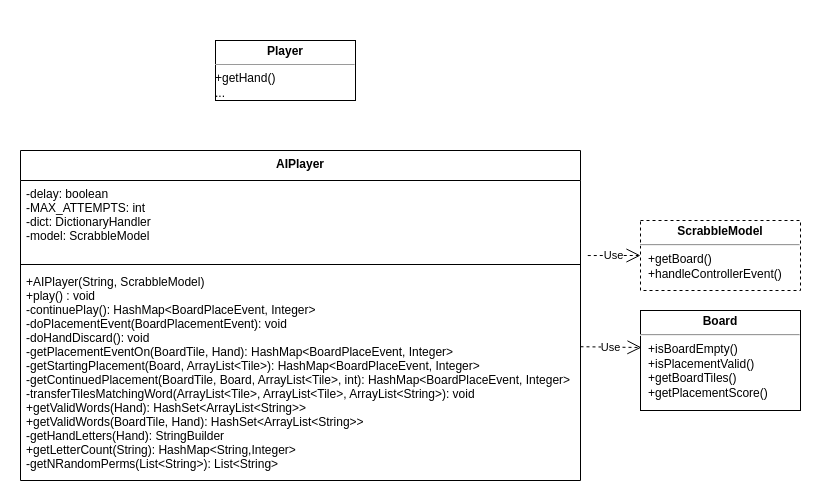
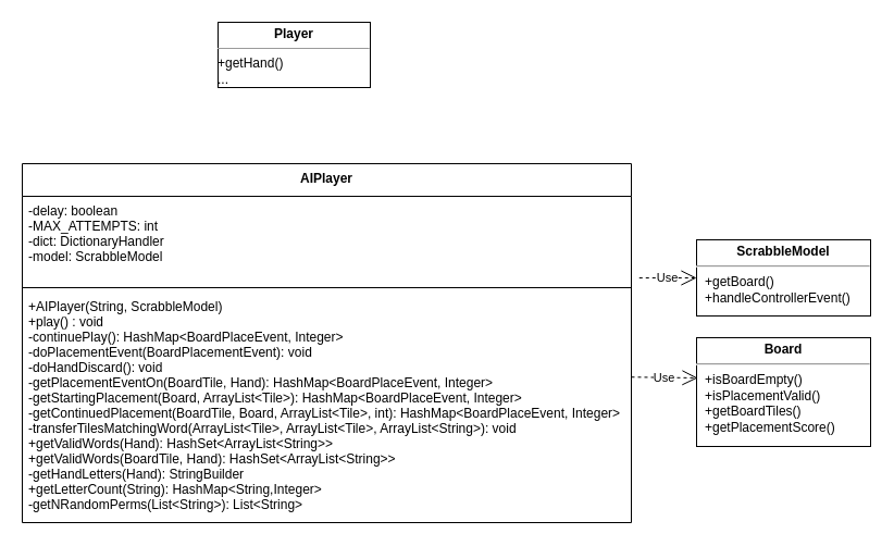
  <mxCell id="0" />
  <mxCell id="1" parent="0" />
  <mxCell id="2" value="AIPlayer" style="swimlane;fontStyle=1;align=center;verticalAlign=top;childLayout=stackLayout;horizontal=1;startSize=30;horizontalStack=0;resizeParent=1;resizeParentMax=0;resizeLast=0;collapsible=1;marginBottom=0;" parent="1" vertex="1"><mxGeometry x="20" y="150" width="560" height="330" as="geometry" /></mxCell>
  <mxCell id="3" value="-delay: boolean&#10;-MAX_ATTEMPTS: int&#10;-dict: DictionaryHandler&#10;-model: ScrabbleModel" style="text;strokeColor=none;fillColor=none;align=left;verticalAlign=top;spacingLeft=4;spacingRight=4;overflow=hidden;rotatable=0;points=[[0,0.5],[1,0.5]];portConstraint=eastwest;" parent="2" vertex="1"><mxGeometry y="30" width="560" height="80" as="geometry" /></mxCell>
  <mxCell id="4" value="" style="line;strokeWidth=1;fillColor=none;align=left;verticalAlign=middle;spacingTop=-1;spacingLeft=3;spacingRight=3;rotatable=0;labelPosition=right;points=[];portConstraint=eastwest;" parent="2" vertex="1"><mxGeometry y="110" width="560" height="8" as="geometry" /></mxCell>
  <mxCell id="5" value="+AIPlayer(String, ScrabbleModel)&#10;+play() : void&#10;-continuePlay(): HashMap&lt;BoardPlaceEvent, Integer&gt;&#10;-doPlacementEvent(BoardPlacementEvent): void&#10;-doHandDiscard(): void&#10;-getPlacementEventOn(BoardTile, Hand): HashMap&lt;BoardPlaceEvent, Integer&gt;&#10;-getStartingPlacement(Board, ArrayList&lt;Tile&gt;): HashMap&lt;BoardPlaceEvent, Integer&gt;&#10;-getContinuedPlacement(BoardTile, Board, ArrayList&lt;Tile&gt;, int): HashMap&lt;BoardPlaceEvent, Integer&gt;&#10;-transferTilesMatchingWord(ArrayList&lt;Tile&gt;, ArrayList&lt;Tile&gt;, ArrayList&lt;String&gt;): void&#10;+getValidWords(Hand): HashSet&lt;ArrayList&lt;String&gt;&gt;&#10;+getValidWords(BoardTile, Hand): HashSet&lt;ArrayList&lt;String&gt;&gt;&#10;-getHandLetters(Hand): StringBuilder&#10;+getLetterCount(String): HashMap&lt;String,Integer&gt;&#10;-getNRandomPerms(List&lt;String&gt;): List&lt;String&gt;" style="text;strokeColor=none;fillColor=none;align=left;verticalAlign=top;spacingLeft=4;spacingRight=4;overflow=hidden;rotatable=0;points=[[0,0.5],[1,0.5]];portConstraint=eastwest;" parent="2" vertex="1"><mxGeometry y="118" width="560" height="212" as="geometry" /></mxCell>
- <mxCell id="6" value="&lt;p style=&quot;margin: 0px ; margin-top: 4px ; text-align: center&quot;&gt;&lt;b&gt;Player&lt;/b&gt;&lt;/p&gt;&lt;hr size=&quot;1&quot;&gt;+&lt;span&gt;getHand()&lt;br&gt;...&lt;br&gt;&lt;/span&gt;" style="verticalAlign=top;align=left;overflow=fill;fontSize=12;fontFamily=Helvetica;html=1;" parent="1" vertex="1"><mxGeometry x="215" y="40" width="140" height="60" as="geometry" /></mxCell>
- <mxCell id="7" value="&lt;p style=&quot;margin: 4px 0px 0px ; text-align: center&quot;&gt;&lt;b&gt;ScrabbleModel&lt;/b&gt;&lt;/p&gt;&lt;hr&gt;&lt;p style=&quot;margin: 0px ; margin-left: 8px&quot;&gt;+getBoard()&lt;/p&gt;&lt;p style=&quot;margin: 0px ; margin-left: 8px&quot;&gt;+handleControllerEvent()&lt;/p&gt;" style="verticalAlign=top;align=left;overflow=fill;fontSize=12;fontFamily=Helvetica;html=1;dashed=1;" parent="1" vertex="1"><mxGeometry x="640" y="220" width="160" height="70" as="geometry" /></mxCell>
+ <mxCell id="6" value="&lt;p style=&quot;margin: 0px ; margin-top: 4px ; text-align: center&quot;&gt;&lt;b&gt;Player&lt;/b&gt;&lt;/p&gt;&lt;hr size=&quot;1&quot;&gt;+&lt;span&gt;getHand()&lt;br&gt;...&lt;br&gt;&lt;/span&gt;" style="verticalAlign=top;align=left;overflow=fill;fontSize=12;fontFamily=Helvetica;html=1;" parent="1" vertex="1"><mxGeometry x="200" y="20" width="140" height="60" as="geometry" /></mxCell>
+ <mxCell id="7" value="&lt;p style=&quot;margin: 4px 0px 0px ; text-align: center&quot;&gt;&lt;b&gt;ScrabbleModel&lt;/b&gt;&lt;/p&gt;&lt;hr&gt;&lt;p style=&quot;margin: 0px ; margin-left: 8px&quot;&gt;+getBoard()&lt;/p&gt;&lt;p style=&quot;margin: 0px ; margin-left: 8px&quot;&gt;+handleControllerEvent()&lt;/p&gt;" style="verticalAlign=top;align=left;overflow=fill;fontSize=12;fontFamily=Helvetica;html=1;" parent="1" vertex="1"><mxGeometry x="640" y="220" width="160" height="70" as="geometry" /></mxCell>
  <mxCell id="8" value="Use" style="endArrow=open;endSize=12;dashed=1;html=1;rounded=0;entryX=0;entryY=0.5;entryDx=0;entryDy=0;exitX=1.013;exitY=0.938;exitDx=0;exitDy=0;exitPerimeter=0;" parent="1" source="3" target="7" edge="1"><mxGeometry width="160" relative="1" as="geometry"><mxPoint x="560" y="278" as="sourcePoint" /><mxPoint x="380" y="268" as="targetPoint" /></mxGeometry></mxCell>
  <mxCell id="9" value="&lt;p style=&quot;margin: 4px 0px 0px ; text-align: center&quot;&gt;&lt;b&gt;Board&lt;/b&gt;&lt;/p&gt;&lt;hr&gt;&lt;p style=&quot;margin: 0px ; margin-left: 8px&quot;&gt;+isBoardEmpty()&lt;br&gt;+isPlacementValid()&lt;/p&gt;&lt;p style=&quot;margin: 0px ; margin-left: 8px&quot;&gt;+getBoardTiles()&lt;/p&gt;&lt;p style=&quot;margin: 0px ; margin-left: 8px&quot;&gt;+getPlacementScore()&lt;/p&gt;" style="verticalAlign=top;align=left;overflow=fill;fontSize=12;fontFamily=Helvetica;html=1;" parent="1" vertex="1"><mxGeometry x="640" y="310" width="160" height="100" as="geometry" /></mxCell>
  <mxCell id="10" value="Use" style="endArrow=open;endSize=12;dashed=1;html=1;rounded=0;entryX=0.006;entryY=0.37;entryDx=0;entryDy=0;exitX=1;exitY=0.369;exitDx=0;exitDy=0;exitPerimeter=0;entryPerimeter=0;" parent="1" target="9" edge="1" source="5"><mxGeometry width="160" relative="1" as="geometry"><mxPoint x="560" y="350.04" as="sourcePoint" /><mxPoint x="633.89" y="350" as="targetPoint" /></mxGeometry></mxCell>
